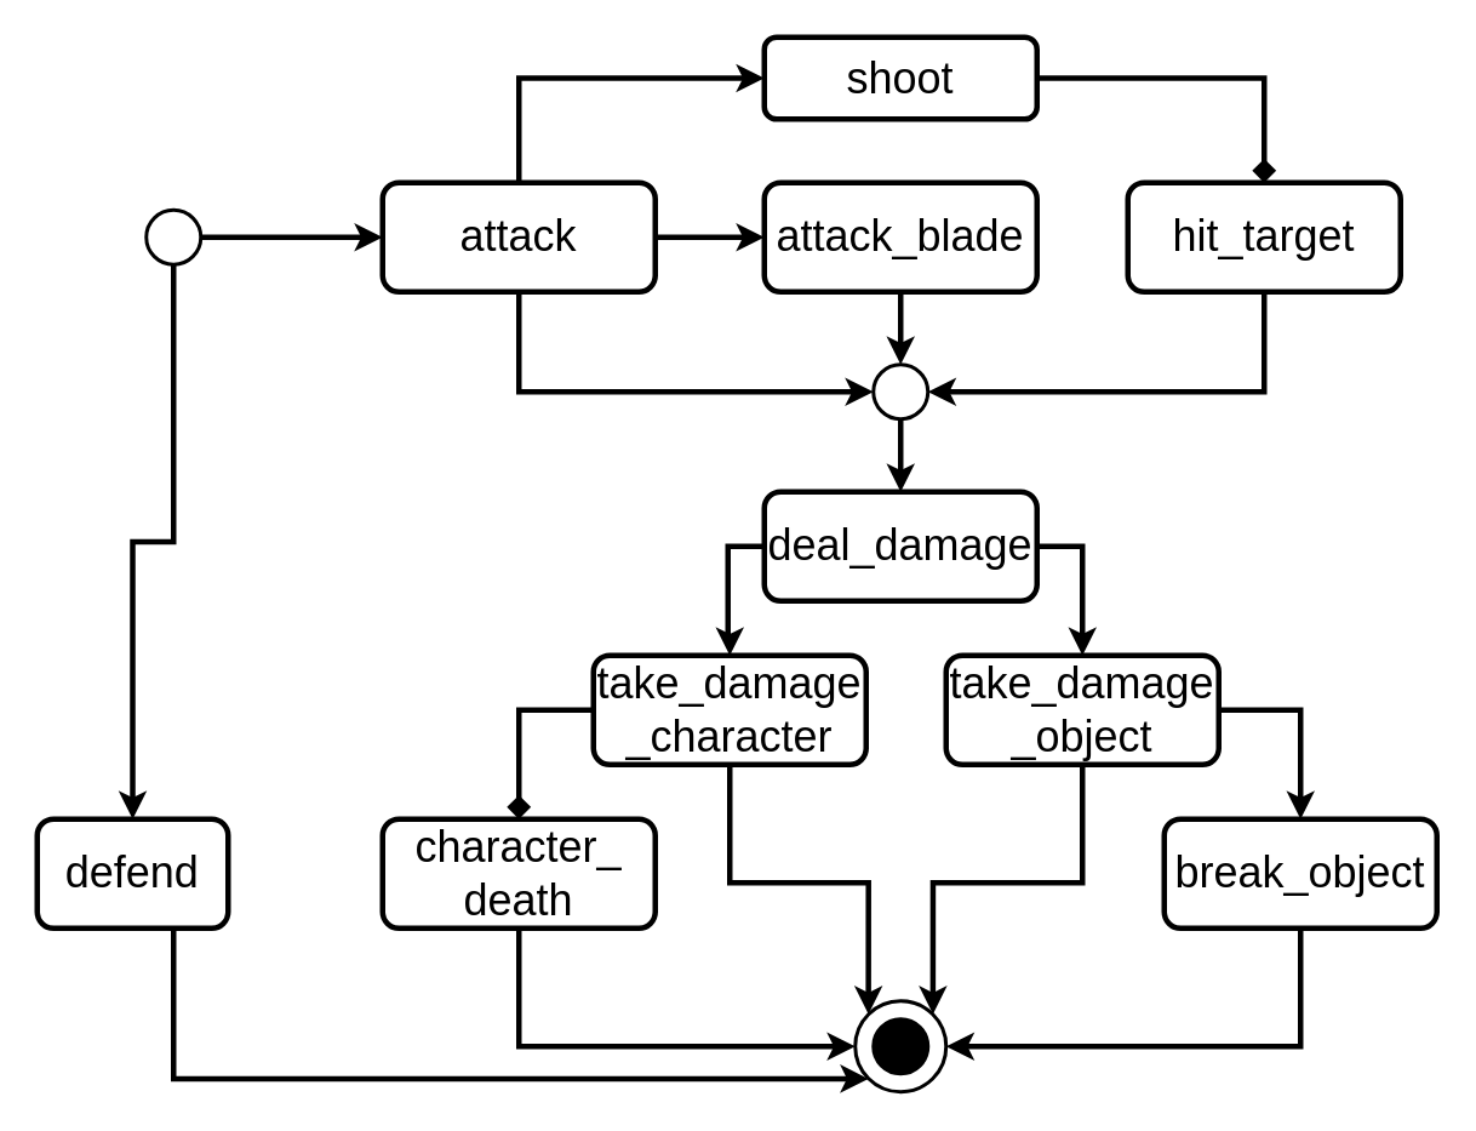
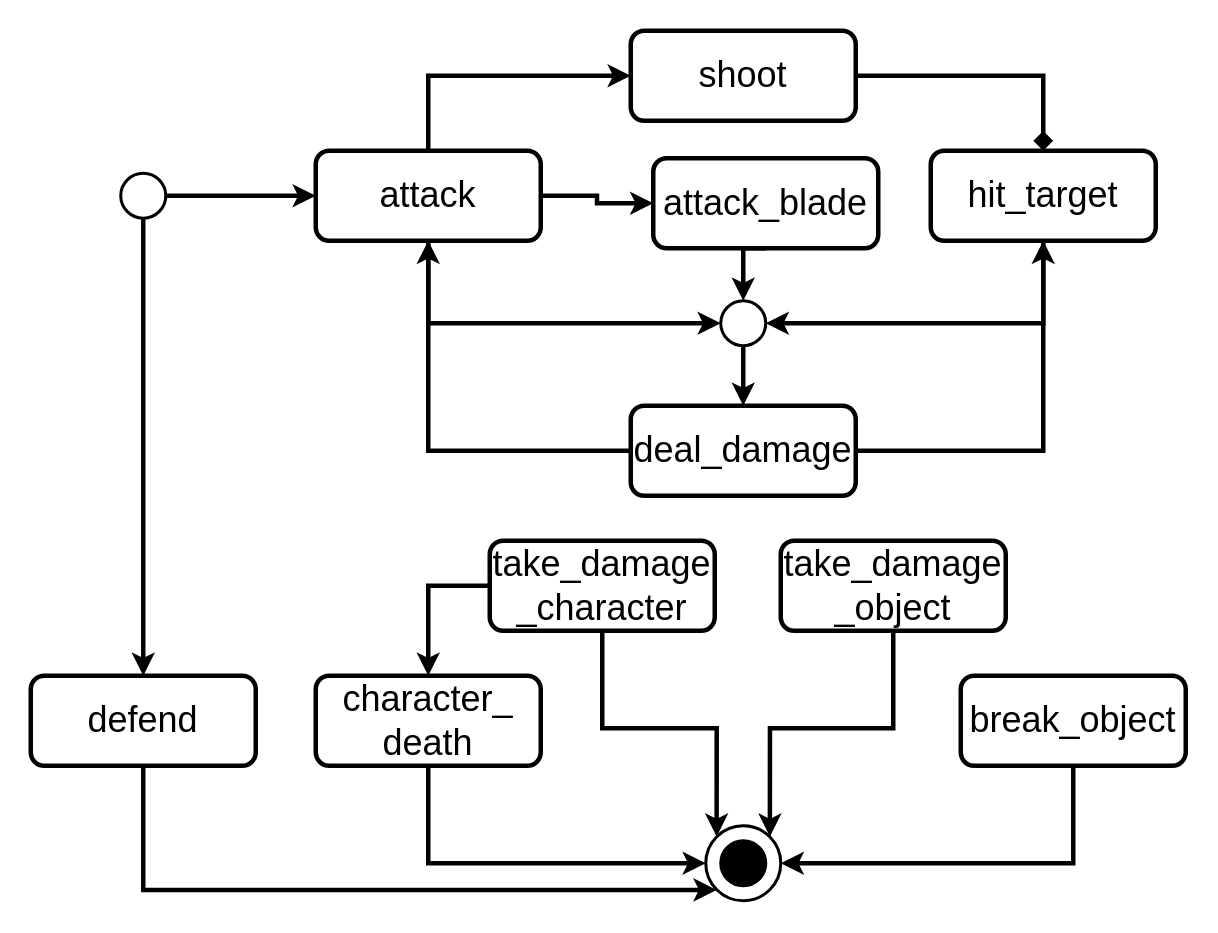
  <mxCell id="0" />
  <mxCell id="1" parent="0" />
  <mxCell id="2" style="edgeStyle=orthogonalEdgeStyle;rounded=0;orthogonalLoop=1;jettySize=auto;html=1;exitX=1;exitY=0.5;exitDx=0;exitDy=0;exitPerimeter=0;entryX=0;entryY=0.5;entryDx=0;entryDy=0;strokeWidth=3;" parent="1" source="4" target="12" edge="1"><mxGeometry relative="1" as="geometry" /></mxCell>
  <mxCell id="3" style="edgeStyle=orthogonalEdgeStyle;rounded=0;orthogonalLoop=1;jettySize=auto;html=1;exitX=0.5;exitY=1;exitDx=0;exitDy=0;exitPerimeter=0;entryX=0.5;entryY=0;entryDx=0;entryDy=0;strokeWidth=3;" parent="1" source="4" target="8" edge="1"><mxGeometry relative="1" as="geometry" /></mxCell>
  <mxCell id="4" value="" style="strokeWidth=2;html=1;shape=mxgraph.flowchart.start_2;whiteSpace=wrap;" parent="1" vertex="1"><mxGeometry x="80" y="115" width="30" height="30" as="geometry" /></mxCell>
  <mxCell id="5" value="" style="strokeWidth=2;html=1;shape=mxgraph.flowchart.start_2;whiteSpace=wrap;" parent="1" vertex="1"><mxGeometry x="470" y="550" width="50" height="50" as="geometry" /></mxCell>
  <mxCell id="6" value="" style="strokeWidth=2;html=1;shape=mxgraph.flowchart.start_2;whiteSpace=wrap;fillColor=#000000;" parent="1" vertex="1"><mxGeometry x="480" y="560" width="30" height="30" as="geometry" /></mxCell>
  <mxCell id="7" style="edgeStyle=orthogonalEdgeStyle;rounded=0;orthogonalLoop=1;jettySize=auto;html=1;exitX=0.5;exitY=1;exitDx=0;exitDy=0;entryX=0.145;entryY=0.855;entryDx=0;entryDy=0;entryPerimeter=0;strokeWidth=3;" parent="1" source="8" target="5" edge="1"><mxGeometry relative="1" as="geometry"><Array as="points"><mxPoint x="95" y="593" /></Array></mxGeometry></mxCell>
- <mxCell id="8" value="&lt;div&gt;&lt;font size=&quot;3&quot;&gt;&lt;font style=&quot;font-size: 24px&quot;&gt;defend&lt;/font&gt;&lt;/font&gt;&lt;/div&gt;" style="rounded=1;whiteSpace=wrap;html=1;fillColor=#FFFFFF;strokeWidth=3;" parent="1" vertex="1"><mxGeometry x="20" y="450" width="105" height="60" as="geometry" /></mxCell>
+ <mxCell id="8" value="&lt;div&gt;&lt;font size=&quot;3&quot;&gt;&lt;font style=&quot;font-size: 24px&quot;&gt;defend&lt;/font&gt;&lt;/font&gt;&lt;/div&gt;" style="rounded=1;whiteSpace=wrap;html=1;fillColor=#FFFFFF;strokeWidth=3;" parent="1" vertex="1"><mxGeometry x="20" y="450" width="150" height="60" as="geometry" /></mxCell>
  <mxCell id="9" style="edgeStyle=orthogonalEdgeStyle;rounded=0;orthogonalLoop=1;jettySize=auto;html=1;exitX=0.5;exitY=0;exitDx=0;exitDy=0;entryX=0;entryY=0.5;entryDx=0;entryDy=0;strokeWidth=3;" parent="1" source="12" target="16" edge="1"><mxGeometry relative="1" as="geometry" /></mxCell>
  <mxCell id="10" style="edgeStyle=orthogonalEdgeStyle;rounded=0;orthogonalLoop=1;jettySize=auto;html=1;exitX=1;exitY=0.5;exitDx=0;exitDy=0;entryX=0;entryY=0.5;entryDx=0;entryDy=0;strokeWidth=3;" parent="1" source="12" target="14" edge="1"><mxGeometry relative="1" as="geometry" /></mxCell>
  <mxCell id="11" style="edgeStyle=orthogonalEdgeStyle;rounded=0;orthogonalLoop=1;jettySize=auto;html=1;exitX=0.5;exitY=1;exitDx=0;exitDy=0;entryX=0;entryY=0.5;entryDx=0;entryDy=0;entryPerimeter=0;strokeWidth=3;" parent="1" source="12" target="23" edge="1"><mxGeometry relative="1" as="geometry" /></mxCell>
  <mxCell id="12" value="&lt;div&gt;&lt;font size=&quot;3&quot;&gt;&lt;font style=&quot;font-size: 24px&quot;&gt;attack&lt;/font&gt;&lt;/font&gt;&lt;/div&gt;" style="rounded=1;whiteSpace=wrap;html=1;fillColor=#FFFFFF;strokeWidth=3;" parent="1" vertex="1"><mxGeometry x="210" y="100" width="150" height="60" as="geometry" /></mxCell>
  <mxCell id="13" style="edgeStyle=orthogonalEdgeStyle;rounded=0;orthogonalLoop=1;jettySize=auto;html=1;exitX=0.5;exitY=1;exitDx=0;exitDy=0;entryX=0.5;entryY=0;entryDx=0;entryDy=0;entryPerimeter=0;strokeWidth=3;" parent="1" source="14" target="23" edge="1"><mxGeometry relative="1" as="geometry" /></mxCell>
- <mxCell id="14" value="&lt;div&gt;&lt;font size=&quot;3&quot;&gt;&lt;font style=&quot;font-size: 24px&quot;&gt;attack_blade&lt;/font&gt;&lt;/font&gt;&lt;/div&gt;" style="rounded=1;whiteSpace=wrap;html=1;fillColor=#FFFFFF;strokeWidth=3;" parent="1" vertex="1"><mxGeometry x="420" y="100" width="150" height="60" as="geometry" /></mxCell>
+ <mxCell id="14" value="&lt;div&gt;&lt;font size=&quot;3&quot;&gt;&lt;font style=&quot;font-size: 24px&quot;&gt;attack_blade&lt;/font&gt;&lt;/font&gt;&lt;/div&gt;" style="rounded=1;whiteSpace=wrap;html=1;fillColor=#FFFFFF;strokeWidth=3;" parent="1" vertex="1"><mxGeometry x="435" y="105" width="150" height="60" as="geometry" /></mxCell>
  <mxCell id="15" style="edgeStyle=orthogonalEdgeStyle;rounded=0;orthogonalLoop=1;jettySize=auto;html=1;exitX=1;exitY=0.5;exitDx=0;exitDy=0;entryX=0.5;entryY=0;entryDx=0;entryDy=0;strokeWidth=3;endArrow=diamond;" parent="1" source="16" target="18" edge="1"><mxGeometry relative="1" as="geometry" /></mxCell>
- <mxCell id="16" value="&lt;div&gt;&lt;font size=&quot;3&quot;&gt;&lt;font style=&quot;font-size: 24px&quot;&gt;shoot&lt;/font&gt;&lt;/font&gt;&lt;/div&gt;" style="rounded=1;whiteSpace=wrap;html=1;fillColor=#FFFFFF;strokeWidth=3;" parent="1" vertex="1"><mxGeometry x="420" y="20" width="150" height="45" as="geometry" /></mxCell>
+ <mxCell id="16" value="&lt;div&gt;&lt;font size=&quot;3&quot;&gt;&lt;font style=&quot;font-size: 24px&quot;&gt;shoot&lt;/font&gt;&lt;/font&gt;&lt;/div&gt;" style="rounded=1;whiteSpace=wrap;html=1;fillColor=#FFFFFF;strokeWidth=3;" parent="1" vertex="1"><mxGeometry x="420" y="20" width="150" height="60" as="geometry" /></mxCell>
  <mxCell id="17" style="edgeStyle=orthogonalEdgeStyle;rounded=0;orthogonalLoop=1;jettySize=auto;html=1;exitX=0.5;exitY=1;exitDx=0;exitDy=0;entryX=1;entryY=0.5;entryDx=0;entryDy=0;entryPerimeter=0;strokeWidth=3;" parent="1" source="18" target="23" edge="1"><mxGeometry relative="1" as="geometry" /></mxCell>
  <mxCell id="18" value="&lt;font size=&quot;3&quot;&gt;&lt;font style=&quot;font-size: 24px&quot;&gt;hit_target&lt;/font&gt;&lt;/font&gt;" style="rounded=1;whiteSpace=wrap;html=1;fillColor=#FFFFFF;strokeWidth=3;" parent="1" vertex="1"><mxGeometry x="620" y="100" width="150" height="60" as="geometry" /></mxCell>
- <mxCell id="19" style="edgeStyle=orthogonalEdgeStyle;rounded=0;orthogonalLoop=1;jettySize=auto;html=1;exitX=0;exitY=0.5;exitDx=0;exitDy=0;strokeWidth=3;" parent="1" source="21" target="26" edge="1"><mxGeometry relative="1" as="geometry" /></mxCell>
- <mxCell id="20" style="edgeStyle=orthogonalEdgeStyle;rounded=0;orthogonalLoop=1;jettySize=auto;html=1;exitX=1;exitY=0.5;exitDx=0;exitDy=0;strokeWidth=3;" parent="1" source="21" target="29" edge="1"><mxGeometry relative="1" as="geometry" /></mxCell>
+ <mxCell id="19" style="edgeStyle=orthogonalEdgeStyle;rounded=0;orthogonalLoop=1;jettySize=auto;html=1;exitX=0;exitY=0.5;exitDx=0;exitDy=0;strokeWidth=3;" parent="1" source="21" target="12" edge="1"><mxGeometry relative="1" as="geometry" /></mxCell>
+ <mxCell id="20" style="edgeStyle=orthogonalEdgeStyle;rounded=0;orthogonalLoop=1;jettySize=auto;html=1;exitX=1;exitY=0.5;exitDx=0;exitDy=0;strokeWidth=3;" parent="1" source="21" target="18" edge="1"><mxGeometry relative="1" as="geometry" /></mxCell>
  <mxCell id="21" value="&lt;font size=&quot;3&quot;&gt;&lt;font style=&quot;font-size: 24px&quot;&gt;deal_damage&lt;/font&gt;&lt;/font&gt;" style="rounded=1;whiteSpace=wrap;html=1;fillColor=#FFFFFF;strokeWidth=3;" parent="1" vertex="1"><mxGeometry x="420" y="270" width="150" height="60" as="geometry" /></mxCell>
  <mxCell id="22" style="edgeStyle=orthogonalEdgeStyle;rounded=0;orthogonalLoop=1;jettySize=auto;html=1;exitX=0.5;exitY=1;exitDx=0;exitDy=0;exitPerimeter=0;entryX=0.5;entryY=0;entryDx=0;entryDy=0;strokeWidth=3;" parent="1" source="23" target="21" edge="1"><mxGeometry relative="1" as="geometry" /></mxCell>
  <mxCell id="23" value="" style="strokeWidth=2;html=1;shape=mxgraph.flowchart.start_2;whiteSpace=wrap;" parent="1" vertex="1"><mxGeometry x="480" y="200" width="30" height="30" as="geometry" /></mxCell>
- <mxCell id="24" style="edgeStyle=orthogonalEdgeStyle;rounded=0;orthogonalLoop=1;jettySize=auto;html=1;exitX=0;exitY=0.5;exitDx=0;exitDy=0;entryX=0.5;entryY=0;entryDx=0;entryDy=0;strokeWidth=3;endArrow=diamond;" parent="1" source="26" target="31" edge="1"><mxGeometry relative="1" as="geometry" /></mxCell>
+ <mxCell id="24" style="edgeStyle=orthogonalEdgeStyle;rounded=0;orthogonalLoop=1;jettySize=auto;html=1;exitX=0;exitY=0.5;exitDx=0;exitDy=0;entryX=0.5;entryY=0;entryDx=0;entryDy=0;strokeWidth=3;" parent="1" source="26" target="31" edge="1"><mxGeometry relative="1" as="geometry" /></mxCell>
  <mxCell id="25" style="edgeStyle=orthogonalEdgeStyle;rounded=0;orthogonalLoop=1;jettySize=auto;html=1;exitX=0.5;exitY=1;exitDx=0;exitDy=0;entryX=0.145;entryY=0.145;entryDx=0;entryDy=0;entryPerimeter=0;strokeWidth=3;" parent="1" source="26" target="5" edge="1"><mxGeometry relative="1" as="geometry" /></mxCell>
  <mxCell id="26" value="&lt;div&gt;&lt;font size=&quot;3&quot;&gt;&lt;font style=&quot;font-size: 24px&quot;&gt;take_damage&lt;/font&gt;&lt;/font&gt;&lt;/div&gt;&lt;div&gt;&lt;font size=&quot;3&quot;&gt;&lt;font style=&quot;font-size: 24px&quot;&gt;_character&lt;br&gt;&lt;/font&gt;&lt;/font&gt;&lt;/div&gt;" style="rounded=1;whiteSpace=wrap;html=1;fillColor=#FFFFFF;strokeWidth=3;" parent="1" vertex="1"><mxGeometry x="326" y="360" width="150" height="60" as="geometry" /></mxCell>
- <mxCell id="27" style="edgeStyle=orthogonalEdgeStyle;rounded=0;orthogonalLoop=1;jettySize=auto;html=1;exitX=1;exitY=0.5;exitDx=0;exitDy=0;entryX=0.5;entryY=0;entryDx=0;entryDy=0;strokeWidth=3;" parent="1" source="29" target="33" edge="1"><mxGeometry relative="1" as="geometry" /></mxCell>
  <mxCell id="28" style="edgeStyle=orthogonalEdgeStyle;rounded=0;orthogonalLoop=1;jettySize=auto;html=1;exitX=0.5;exitY=1;exitDx=0;exitDy=0;entryX=0.855;entryY=0.145;entryDx=0;entryDy=0;entryPerimeter=0;strokeWidth=3;" parent="1" source="29" target="5" edge="1"><mxGeometry relative="1" as="geometry" /></mxCell>
  <mxCell id="29" value="&lt;div&gt;&lt;font size=&quot;3&quot;&gt;&lt;font style=&quot;font-size: 24px&quot;&gt;take_damage&lt;/font&gt;&lt;/font&gt;&lt;/div&gt;&lt;div&gt;&lt;font size=&quot;3&quot;&gt;&lt;font style=&quot;font-size: 24px&quot;&gt;_object&lt;br&gt;&lt;/font&gt;&lt;/font&gt;&lt;/div&gt;" style="rounded=1;whiteSpace=wrap;html=1;fillColor=#FFFFFF;strokeWidth=3;" parent="1" vertex="1"><mxGeometry x="520" y="360" width="150" height="60" as="geometry" /></mxCell>
  <mxCell id="30" style="edgeStyle=orthogonalEdgeStyle;rounded=0;orthogonalLoop=1;jettySize=auto;html=1;exitX=0.5;exitY=1;exitDx=0;exitDy=0;entryX=0;entryY=0.5;entryDx=0;entryDy=0;entryPerimeter=0;strokeWidth=3;" parent="1" source="31" target="5" edge="1"><mxGeometry relative="1" as="geometry" /></mxCell>
  <mxCell id="31" value="&lt;div&gt;&lt;font size=&quot;3&quot;&gt;&lt;font style=&quot;font-size: 24px&quot;&gt;character_&lt;/font&gt;&lt;/font&gt;&lt;/div&gt;&lt;div&gt;&lt;font size=&quot;3&quot;&gt;&lt;font style=&quot;font-size: 24px&quot;&gt;death&lt;br&gt;&lt;/font&gt;&lt;/font&gt;&lt;/div&gt;" style="rounded=1;whiteSpace=wrap;html=1;fillColor=#FFFFFF;strokeWidth=3;" parent="1" vertex="1"><mxGeometry x="210" y="450" width="150" height="60" as="geometry" /></mxCell>
  <mxCell id="32" style="edgeStyle=orthogonalEdgeStyle;rounded=0;orthogonalLoop=1;jettySize=auto;html=1;exitX=0.5;exitY=1;exitDx=0;exitDy=0;entryX=1;entryY=0.5;entryDx=0;entryDy=0;entryPerimeter=0;strokeWidth=3;" parent="1" source="33" target="5" edge="1"><mxGeometry relative="1" as="geometry" /></mxCell>
  <mxCell id="33" value="&lt;div&gt;&lt;font size=&quot;3&quot;&gt;&lt;font style=&quot;font-size: 24px&quot;&gt;break_object&lt;/font&gt;&lt;/font&gt;&lt;/div&gt;" style="rounded=1;whiteSpace=wrap;html=1;fillColor=#FFFFFF;strokeWidth=3;" parent="1" vertex="1"><mxGeometry x="640" y="450" width="150" height="60" as="geometry" /></mxCell>
